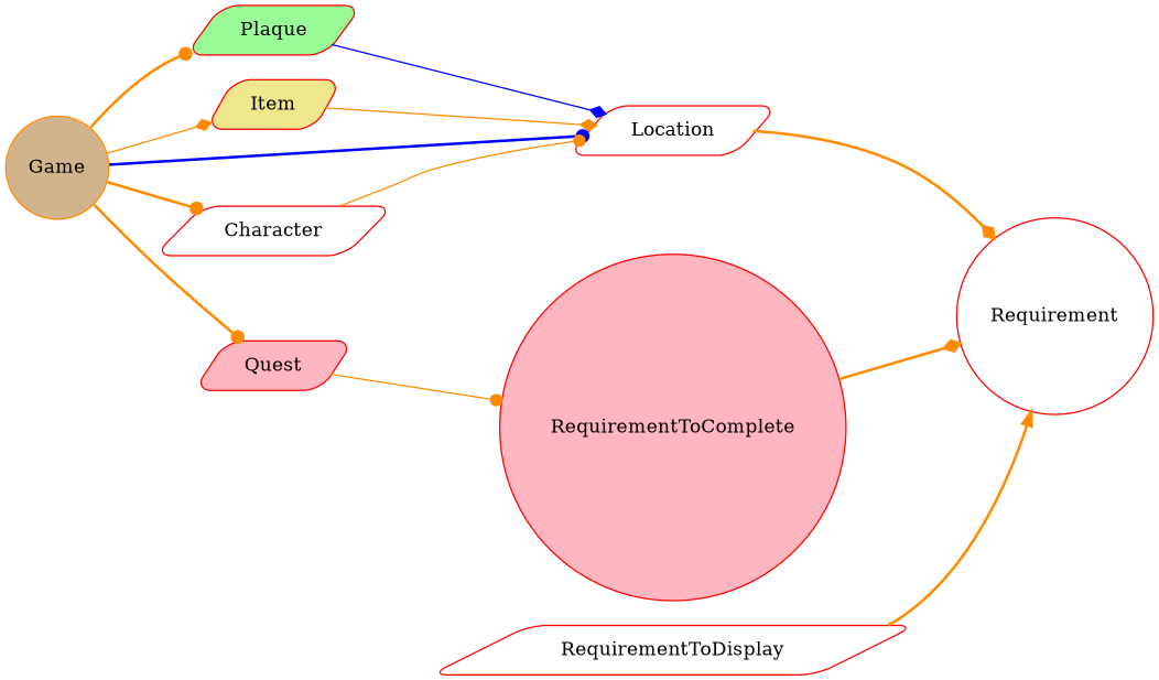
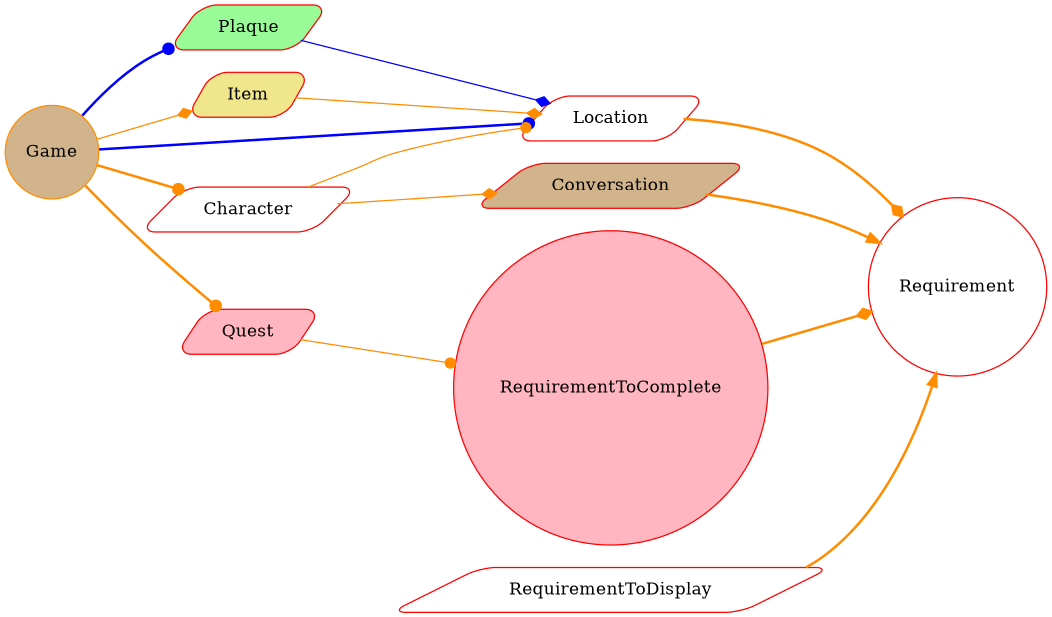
  digraph {
    rankdir=LR
    node [color=red fillcolor=white shape=parallelogram style="rounded,filled"]
    edge [arrowhead=dot color=darkorange style=bold]
    Game [color=darkorange fillcolor=tan shape=circle]
    Plaque [fillcolor=palegreen]
    Character
    Item [fillcolor=khaki]
    Quest [fillcolor=lightpink]
    Location
+   Conversation [fillcolor=tan]
    RequirementToComplete [fillcolor=lightpink shape=circle]
    Requirement [shape=circle]
    RequirementToDisplay
-   Game -> Plaque
+   Game -> Plaque [color=blue]
    Game -> Character
    Game -> Item [arrowhead=diamond style=solid]
    Game -> Quest
    Game -> Location [color=blue]
    Plaque -> Location [arrowhead=diamond color=blue style=solid]
    Character -> Location [style=solid]
+   Character -> Conversation [arrowhead=diamond style=solid]
    Item -> Location [arrowhead=diamond style=solid]
    Quest -> RequirementToComplete [style=solid]
    Location -> Requirement [arrowhead=diamond]
+   Conversation -> Requirement [arrowhead=normal]
    RequirementToComplete -> Requirement [arrowhead=diamond]
    RequirementToDisplay -> Requirement [arrowhead=normal]
  }
